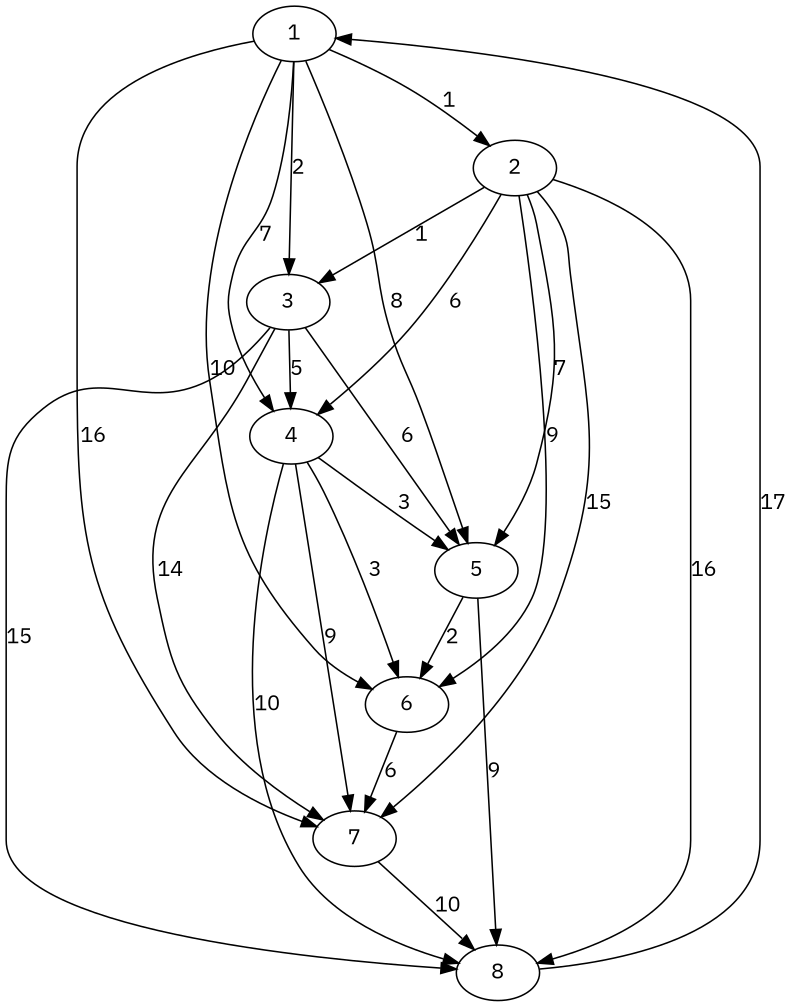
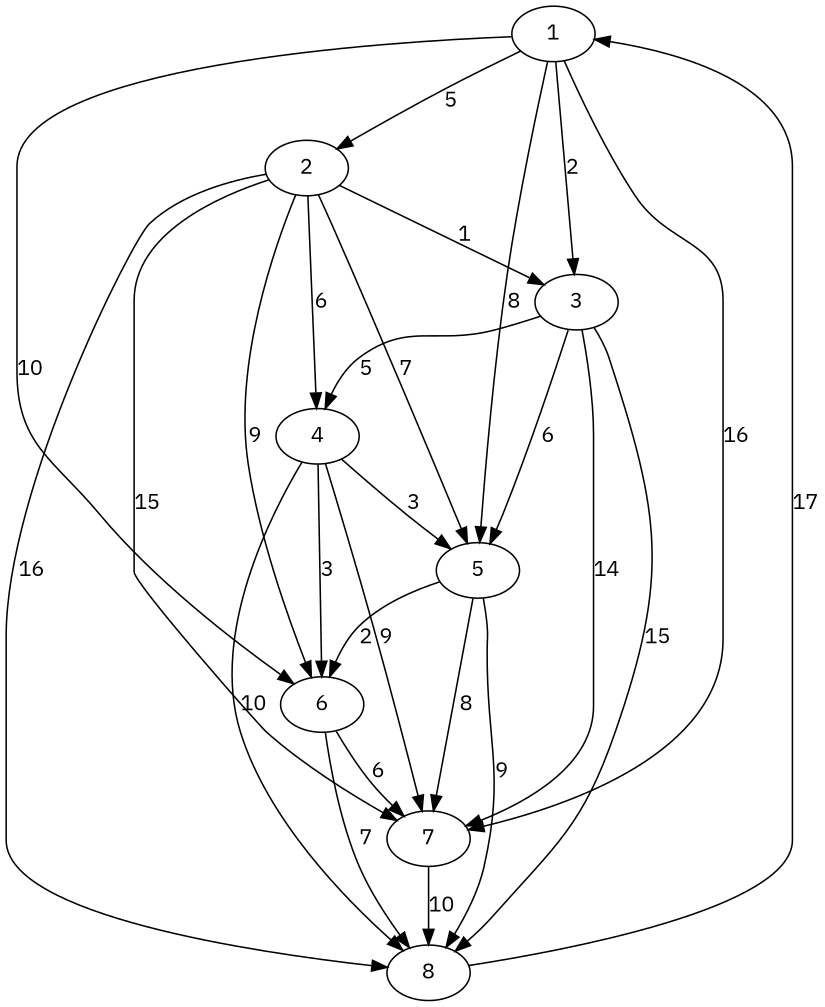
  digraph {
    fontname="IBM Plex Sans"
    node [fontname="IBM Plex Sans"]
    edge [fontname="IBM Plex Sans"]
    1
    2
    3
    4
    5
    6
    7
    8
-   1 -> 2 [label=1]
+   1 -> 2 [label=5]
    1 -> 3 [label=2]
-   1 -> 4 [label=7]
    1 -> 5 [label=8]
    1 -> 6 [label=10]
    1 -> 7 [label=16]
    2 -> 3 [label=1]
    2 -> 4 [label=6]
    2 -> 5 [label=7]
    2 -> 6 [label=9]
    2 -> 7 [label=15]
    2 -> 8 [label=16]
    3 -> 4 [label=5]
    3 -> 5 [label=6]
    3 -> 7 [label=14]
    3 -> 8 [label=15]
    4 -> 5 [label=3]
    4 -> 6 [label=3]
    4 -> 7 [label=9]
    4 -> 8 [label=10]
    5 -> 6 [label=2]
+   5 -> 7 [label=8]
    5 -> 8 [label=9]
    6 -> 7 [label=6]
+   6 -> 8 [label=7]
    7 -> 8 [label=10]
    8 -> 1 [label=17]
  }
